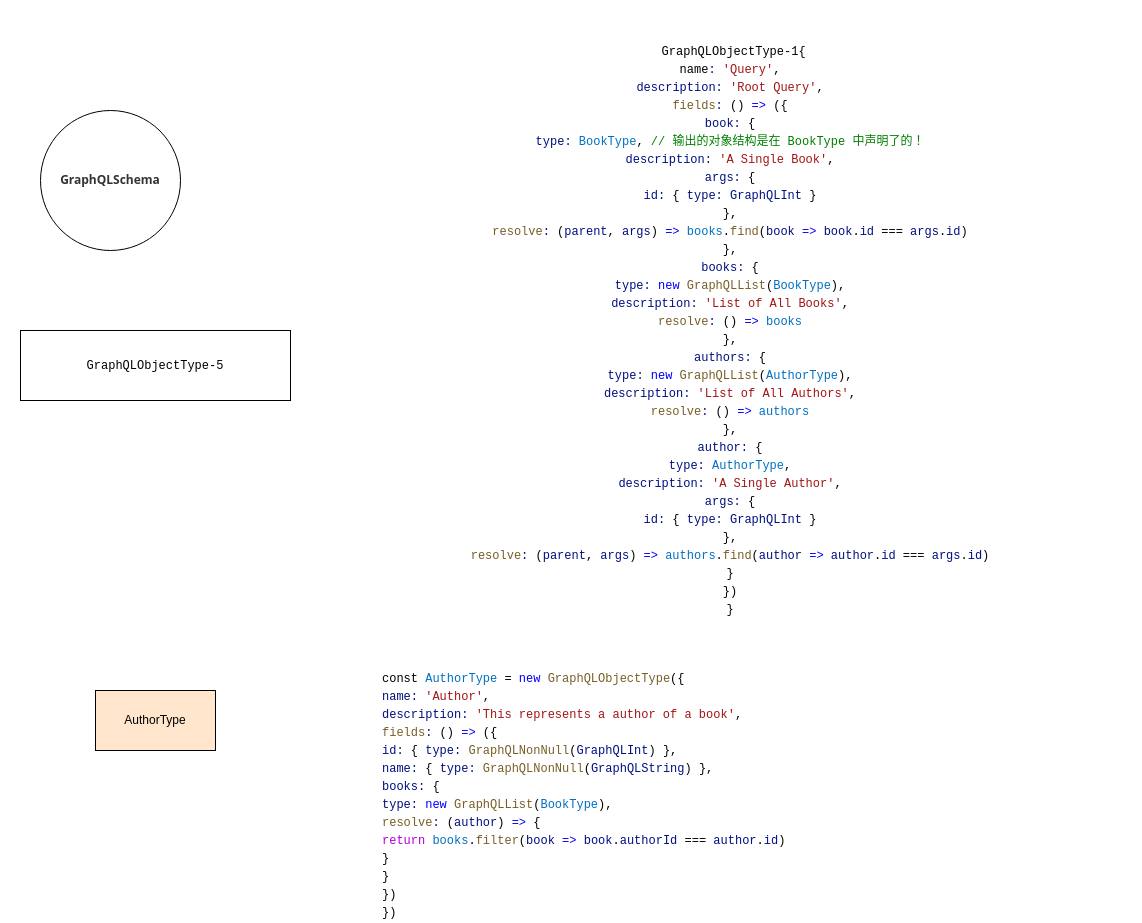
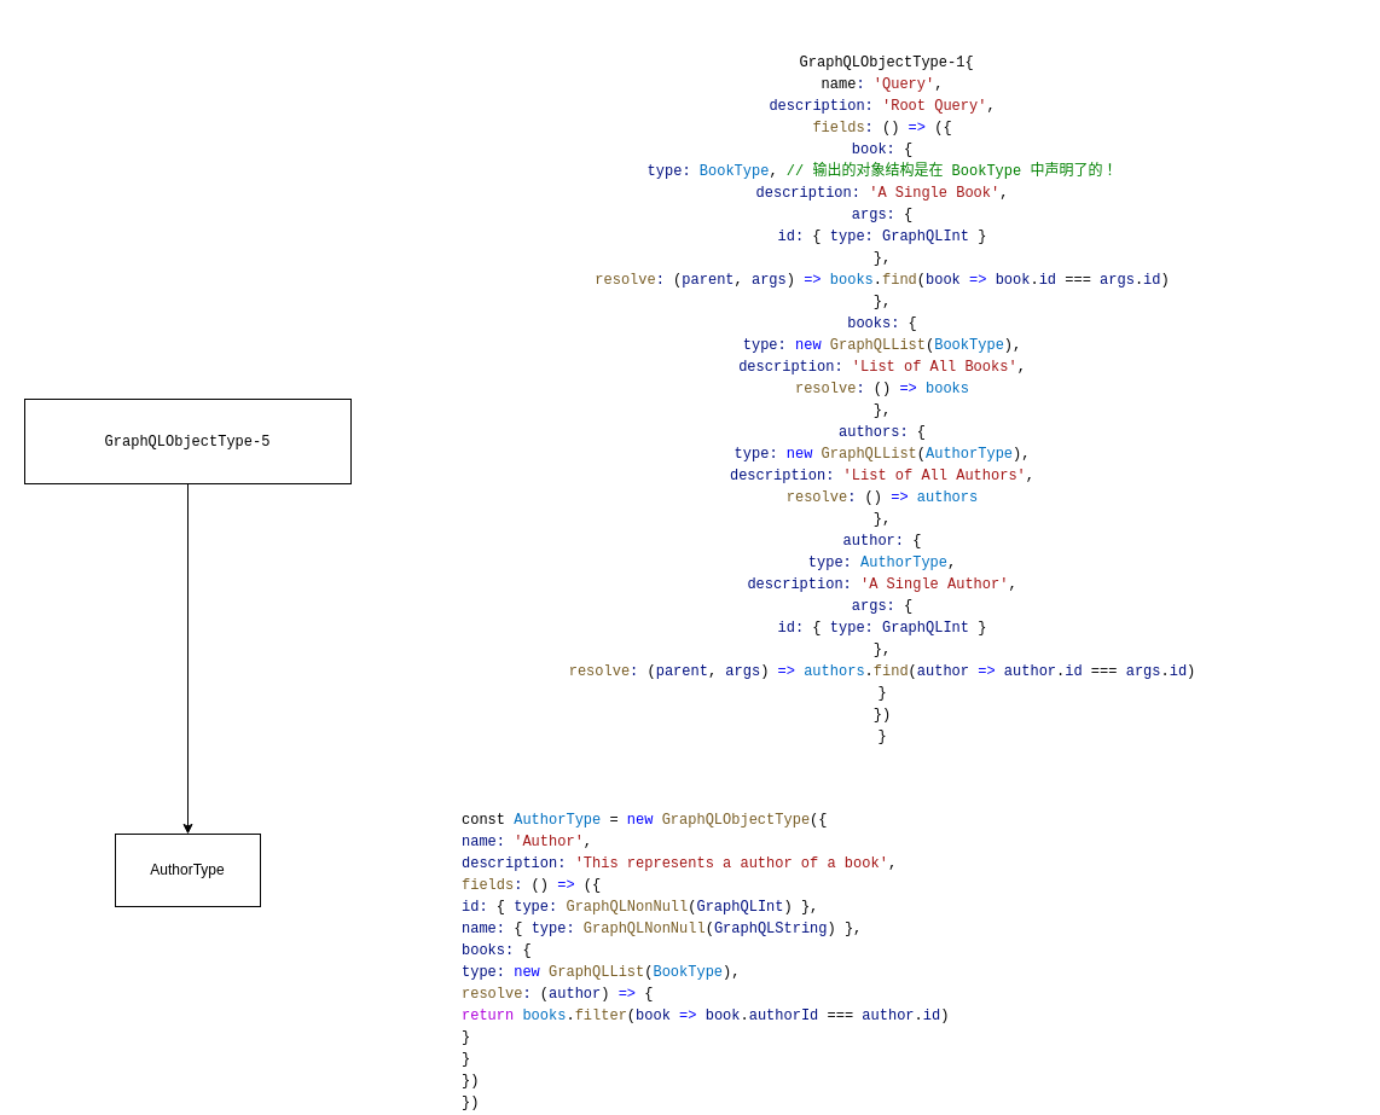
  <mxCell id="0" />
  <mxCell id="1" parent="0" />
- <mxCell id="2" value="&lt;h5 style=&quot;box-sizing: border-box; break-after: avoid-page; break-inside: avoid; orphans: 4; font-size: 1em; margin-top: 1rem; margin-bottom: 1rem; position: relative; line-height: 1.4; cursor: text; caret-color: rgb(51, 51, 51); color: rgb(51, 51, 51); font-family: &amp;quot;Open Sans&amp;quot;, &amp;quot;Clear Sans&amp;quot;, &amp;quot;Helvetica Neue&amp;quot;, Helvetica, Arial, &amp;quot;Segoe UI Emoji&amp;quot;, sans-serif; text-align: start; background-color: rgb(255, 255, 255);&quot; class=&quot;md-end-block md-heading md-focus&quot;&gt;GraphQLSchema&lt;/h5&gt;" style="ellipse;whiteSpace=wrap;html=1;aspect=fixed;" vertex="1" parent="1"><mxGeometry x="40" y="110" width="140" height="140" as="geometry" /></mxCell>
+ <mxCell id="3" value="" style="edgeStyle=orthogonalEdgeStyle;rounded=0;orthogonalLoop=1;jettySize=auto;html=1;" edge="1" parent="1" source="4" target="6"><mxGeometry relative="1" as="geometry" /></mxCell>
  <mxCell id="4" value="&lt;div style=&quot;background-color: rgb(255, 255, 255); font-family: Menlo, Monaco, &amp;quot;Courier New&amp;quot;, monospace; line-height: 18px;&quot;&gt;GraphQLObjectType-5&lt;/div&gt;" style="rounded=0;whiteSpace=wrap;html=1;" vertex="1" parent="1"><mxGeometry x="20" y="330" width="270" height="70" as="geometry" /></mxCell>
  <mxCell id="5" value="&lt;div style=&quot;background-color: rgb(255, 255, 255); font-family: Menlo, Monaco, &amp;quot;Courier New&amp;quot;, monospace; line-height: 18px;&quot;&gt;&lt;div&gt;&amp;nbsp;GraphQLObjectType-1{&lt;/div&gt;&lt;div&gt;  name&lt;span style=&quot;color: #001080;&quot;&gt;:&lt;/span&gt; &lt;span style=&quot;color: #a31515;&quot;&gt;'Query'&lt;/span&gt;,&lt;/div&gt;&lt;div&gt;  &lt;span style=&quot;color: #001080;&quot;&gt;description&lt;/span&gt;&lt;span style=&quot;color: #001080;&quot;&gt;:&lt;/span&gt; &lt;span style=&quot;color: #a31515;&quot;&gt;'Root Query'&lt;/span&gt;,&lt;/div&gt;&lt;div&gt;  &lt;span style=&quot;color: #795e26;&quot;&gt;fields&lt;/span&gt;&lt;span style=&quot;color: #001080;&quot;&gt;:&lt;/span&gt; () &lt;span style=&quot;color: #0000ff;&quot;&gt;=&amp;gt;&lt;/span&gt; ({&lt;/div&gt;&lt;div&gt;    &lt;span style=&quot;color: #001080;&quot;&gt;book&lt;/span&gt;&lt;span style=&quot;color: #001080;&quot;&gt;:&lt;/span&gt; {&lt;/div&gt;&lt;div&gt;      &lt;span style=&quot;color: #001080;&quot;&gt;type&lt;/span&gt;&lt;span style=&quot;color: #001080;&quot;&gt;:&lt;/span&gt; &lt;span style=&quot;color: #0070c1;&quot;&gt;BookType&lt;/span&gt;,  &lt;span style=&quot;color: #008000;&quot;&gt;// 输出的对象结构是在 BookType 中声明了的！&lt;/span&gt;&lt;/div&gt;&lt;div&gt;      &lt;span style=&quot;color: #001080;&quot;&gt;description&lt;/span&gt;&lt;span style=&quot;color: #001080;&quot;&gt;:&lt;/span&gt; &lt;span style=&quot;color: #a31515;&quot;&gt;'A Single Book'&lt;/span&gt;,&lt;/div&gt;&lt;div&gt;      &lt;span style=&quot;color: #001080;&quot;&gt;args&lt;/span&gt;&lt;span style=&quot;color: #001080;&quot;&gt;:&lt;/span&gt; {&lt;/div&gt;&lt;div&gt;        &lt;span style=&quot;color: #001080;&quot;&gt;id&lt;/span&gt;&lt;span style=&quot;color: #001080;&quot;&gt;:&lt;/span&gt; { &lt;span style=&quot;color: #001080;&quot;&gt;type&lt;/span&gt;&lt;span style=&quot;color: #001080;&quot;&gt;:&lt;/span&gt; &lt;span style=&quot;color: #001080;&quot;&gt;GraphQLInt&lt;/span&gt; }&lt;/div&gt;&lt;div&gt;      },&lt;/div&gt;&lt;div&gt;      &lt;span style=&quot;color: #795e26;&quot;&gt;resolve&lt;/span&gt;&lt;span style=&quot;color: #001080;&quot;&gt;:&lt;/span&gt; (&lt;span style=&quot;color: #001080;&quot;&gt;parent&lt;/span&gt;, &lt;span style=&quot;color: #001080;&quot;&gt;args&lt;/span&gt;) &lt;span style=&quot;color: #0000ff;&quot;&gt;=&amp;gt;&lt;/span&gt; &lt;span style=&quot;color: #0070c1;&quot;&gt;books&lt;/span&gt;.&lt;span style=&quot;color: #795e26;&quot;&gt;find&lt;/span&gt;(&lt;span style=&quot;color: #001080;&quot;&gt;book&lt;/span&gt; &lt;span style=&quot;color: #0000ff;&quot;&gt;=&amp;gt;&lt;/span&gt; &lt;span style=&quot;color: #001080;&quot;&gt;book&lt;/span&gt;.&lt;span style=&quot;color: #001080;&quot;&gt;id&lt;/span&gt; === &lt;span style=&quot;color: #001080;&quot;&gt;args&lt;/span&gt;.&lt;span style=&quot;color: #001080;&quot;&gt;id&lt;/span&gt;)&lt;/div&gt;&lt;div&gt;    },&lt;/div&gt;&lt;div&gt;    &lt;span style=&quot;color: #001080;&quot;&gt;books&lt;/span&gt;&lt;span style=&quot;color: #001080;&quot;&gt;:&lt;/span&gt; {&lt;/div&gt;&lt;div&gt;      &lt;span style=&quot;color: #001080;&quot;&gt;type&lt;/span&gt;&lt;span style=&quot;color: #001080;&quot;&gt;:&lt;/span&gt; &lt;span style=&quot;color: #0000ff;&quot;&gt;new&lt;/span&gt; &lt;span style=&quot;color: #795e26;&quot;&gt;GraphQLList&lt;/span&gt;(&lt;span style=&quot;color: #0070c1;&quot;&gt;BookType&lt;/span&gt;),&lt;/div&gt;&lt;div&gt;      &lt;span style=&quot;color: #001080;&quot;&gt;description&lt;/span&gt;&lt;span style=&quot;color: #001080;&quot;&gt;:&lt;/span&gt; &lt;span style=&quot;color: #a31515;&quot;&gt;'List of All Books'&lt;/span&gt;,&lt;/div&gt;&lt;div&gt;      &lt;span style=&quot;color: #795e26;&quot;&gt;resolve&lt;/span&gt;&lt;span style=&quot;color: #001080;&quot;&gt;:&lt;/span&gt; () &lt;span style=&quot;color: #0000ff;&quot;&gt;=&amp;gt;&lt;/span&gt; &lt;span style=&quot;color: #0070c1;&quot;&gt;books&lt;/span&gt;&lt;/div&gt;&lt;div&gt;    },&lt;/div&gt;&lt;div&gt;    &lt;span style=&quot;color: #001080;&quot;&gt;authors&lt;/span&gt;&lt;span style=&quot;color: #001080;&quot;&gt;:&lt;/span&gt; {&lt;/div&gt;&lt;div&gt;      &lt;span style=&quot;color: #001080;&quot;&gt;type&lt;/span&gt;&lt;span style=&quot;color: #001080;&quot;&gt;:&lt;/span&gt; &lt;span style=&quot;color: #0000ff;&quot;&gt;new&lt;/span&gt; &lt;span style=&quot;color: #795e26;&quot;&gt;GraphQLList&lt;/span&gt;(&lt;span style=&quot;color: #0070c1;&quot;&gt;AuthorType&lt;/span&gt;),&lt;/div&gt;&lt;div&gt;      &lt;span style=&quot;color: #001080;&quot;&gt;description&lt;/span&gt;&lt;span style=&quot;color: #001080;&quot;&gt;:&lt;/span&gt; &lt;span style=&quot;color: #a31515;&quot;&gt;'List of All Authors'&lt;/span&gt;,&lt;/div&gt;&lt;div&gt;      &lt;span style=&quot;color: #795e26;&quot;&gt;resolve&lt;/span&gt;&lt;span style=&quot;color: #001080;&quot;&gt;:&lt;/span&gt; () &lt;span style=&quot;color: #0000ff;&quot;&gt;=&amp;gt;&lt;/span&gt; &lt;span style=&quot;color: #0070c1;&quot;&gt;authors&lt;/span&gt;&lt;/div&gt;&lt;div&gt;    },&lt;/div&gt;&lt;div&gt;    &lt;span style=&quot;color: #001080;&quot;&gt;author&lt;/span&gt;&lt;span style=&quot;color: #001080;&quot;&gt;:&lt;/span&gt; {&lt;/div&gt;&lt;div&gt;      &lt;span style=&quot;color: #001080;&quot;&gt;type&lt;/span&gt;&lt;span style=&quot;color: #001080;&quot;&gt;:&lt;/span&gt; &lt;span style=&quot;color: #0070c1;&quot;&gt;AuthorType&lt;/span&gt;,&lt;/div&gt;&lt;div&gt;      &lt;span style=&quot;color: #001080;&quot;&gt;description&lt;/span&gt;&lt;span style=&quot;color: #001080;&quot;&gt;:&lt;/span&gt; &lt;span style=&quot;color: #a31515;&quot;&gt;'A Single Author'&lt;/span&gt;,&lt;/div&gt;&lt;div&gt;      &lt;span style=&quot;color: #001080;&quot;&gt;args&lt;/span&gt;&lt;span style=&quot;color: #001080;&quot;&gt;:&lt;/span&gt; {&lt;/div&gt;&lt;div&gt;        &lt;span style=&quot;color: #001080;&quot;&gt;id&lt;/span&gt;&lt;span style=&quot;color: #001080;&quot;&gt;:&lt;/span&gt; { &lt;span style=&quot;color: #001080;&quot;&gt;type&lt;/span&gt;&lt;span style=&quot;color: #001080;&quot;&gt;:&lt;/span&gt; &lt;span style=&quot;color: #001080;&quot;&gt;GraphQLInt&lt;/span&gt; }&lt;/div&gt;&lt;div&gt;      },&lt;/div&gt;&lt;div&gt;      &lt;span style=&quot;color: #795e26;&quot;&gt;resolve&lt;/span&gt;&lt;span style=&quot;color: #001080;&quot;&gt;:&lt;/span&gt; (&lt;span style=&quot;color: #001080;&quot;&gt;parent&lt;/span&gt;, &lt;span style=&quot;color: #001080;&quot;&gt;args&lt;/span&gt;) &lt;span style=&quot;color: #0000ff;&quot;&gt;=&amp;gt;&lt;/span&gt; &lt;span style=&quot;color: #0070c1;&quot;&gt;authors&lt;/span&gt;.&lt;span style=&quot;color: #795e26;&quot;&gt;find&lt;/span&gt;(&lt;span style=&quot;color: #001080;&quot;&gt;author&lt;/span&gt; &lt;span style=&quot;color: #0000ff;&quot;&gt;=&amp;gt;&lt;/span&gt; &lt;span style=&quot;color: #001080;&quot;&gt;author&lt;/span&gt;.&lt;span style=&quot;color: #001080;&quot;&gt;id&lt;/span&gt; === &lt;span style=&quot;color: #001080;&quot;&gt;args&lt;/span&gt;.&lt;span style=&quot;color: #001080;&quot;&gt;id&lt;/span&gt;)&lt;/div&gt;&lt;div&gt;    }&lt;/div&gt;&lt;div&gt;  })&lt;/div&gt;&lt;div&gt;}&lt;/div&gt;&lt;/div&gt;" style="text;html=1;strokeColor=none;fillColor=none;align=center;verticalAlign=middle;whiteSpace=wrap;rounded=0;" vertex="1" parent="1"><mxGeometry x="340" y="20" width="780" height="620" as="geometry" /></mxCell>
- <mxCell id="6" value="AuthorType" style="whiteSpace=wrap;html=1;rounded=0;fillColor=#ffe6cc;" vertex="1" parent="1"><mxGeometry x="95" y="690" width="120" height="60" as="geometry" /></mxCell>
+ <mxCell id="6" value="AuthorType" style="whiteSpace=wrap;html=1;rounded=0;" vertex="1" parent="1"><mxGeometry x="95" y="690" width="120" height="60" as="geometry" /></mxCell>
  <mxCell id="7" value="&lt;div style=&quot;background-color: rgb(255, 255, 255); font-family: Menlo, Monaco, &amp;quot;Courier New&amp;quot;, monospace; line-height: 18px;&quot;&gt;&lt;div&gt;const &lt;span style=&quot;color: #0070c1;&quot;&gt;AuthorType&lt;/span&gt; = &lt;span style=&quot;color: #0000ff;&quot;&gt;new&lt;/span&gt; &lt;span style=&quot;color: #795e26;&quot;&gt;GraphQLObjectType&lt;/span&gt;({&lt;/div&gt;&lt;div&gt;  &lt;span style=&quot;color: #001080;&quot;&gt;name&lt;/span&gt;&lt;span style=&quot;color: #001080;&quot;&gt;:&lt;/span&gt; &lt;span style=&quot;color: #a31515;&quot;&gt;'Author'&lt;/span&gt;,&lt;/div&gt;&lt;div&gt;  &lt;span style=&quot;color: #001080;&quot;&gt;description&lt;/span&gt;&lt;span style=&quot;color: #001080;&quot;&gt;:&lt;/span&gt; &lt;span style=&quot;color: #a31515;&quot;&gt;'This represents a author of a book'&lt;/span&gt;,&lt;/div&gt;&lt;div&gt;  &lt;span style=&quot;color: #795e26;&quot;&gt;fields&lt;/span&gt;&lt;span style=&quot;color: #001080;&quot;&gt;:&lt;/span&gt; () &lt;span style=&quot;color: #0000ff;&quot;&gt;=&amp;gt;&lt;/span&gt; ({&lt;/div&gt;&lt;div&gt;    &lt;span style=&quot;color: #001080;&quot;&gt;id&lt;/span&gt;&lt;span style=&quot;color: #001080;&quot;&gt;:&lt;/span&gt; { &lt;span style=&quot;color: #001080;&quot;&gt;type&lt;/span&gt;&lt;span style=&quot;color: #001080;&quot;&gt;:&lt;/span&gt; &lt;span style=&quot;color: #795e26;&quot;&gt;GraphQLNonNull&lt;/span&gt;(&lt;span style=&quot;color: #001080;&quot;&gt;GraphQLInt&lt;/span&gt;) },&lt;/div&gt;&lt;div&gt;    &lt;span style=&quot;color: #001080;&quot;&gt;name&lt;/span&gt;&lt;span style=&quot;color: #001080;&quot;&gt;:&lt;/span&gt; { &lt;span style=&quot;color: #001080;&quot;&gt;type&lt;/span&gt;&lt;span style=&quot;color: #001080;&quot;&gt;:&lt;/span&gt; &lt;span style=&quot;color: #795e26;&quot;&gt;GraphQLNonNull&lt;/span&gt;(&lt;span style=&quot;color: #001080;&quot;&gt;GraphQLString&lt;/span&gt;) },&lt;/div&gt;&lt;div&gt;    &lt;span style=&quot;color: #001080;&quot;&gt;books&lt;/span&gt;&lt;span style=&quot;color: #001080;&quot;&gt;:&lt;/span&gt; {&lt;/div&gt;&lt;div&gt;      &lt;span style=&quot;color: #001080;&quot;&gt;type&lt;/span&gt;&lt;span style=&quot;color: #001080;&quot;&gt;:&lt;/span&gt; &lt;span style=&quot;color: #0000ff;&quot;&gt;new&lt;/span&gt; &lt;span style=&quot;color: #795e26;&quot;&gt;GraphQLList&lt;/span&gt;(&lt;span style=&quot;color: #0070c1;&quot;&gt;BookType&lt;/span&gt;),&lt;/div&gt;&lt;div&gt;      &lt;span style=&quot;color: #795e26;&quot;&gt;resolve&lt;/span&gt;&lt;span style=&quot;color: #001080;&quot;&gt;:&lt;/span&gt; (&lt;span style=&quot;color: #001080;&quot;&gt;author&lt;/span&gt;) &lt;span style=&quot;color: #0000ff;&quot;&gt;=&amp;gt;&lt;/span&gt; {&lt;/div&gt;&lt;div&gt;        &lt;span style=&quot;color: #af00db;&quot;&gt;return&lt;/span&gt; &lt;span style=&quot;color: #0070c1;&quot;&gt;books&lt;/span&gt;.&lt;span style=&quot;color: #795e26;&quot;&gt;filter&lt;/span&gt;(&lt;span style=&quot;color: #001080;&quot;&gt;book&lt;/span&gt; &lt;span style=&quot;color: #0000ff;&quot;&gt;=&amp;gt;&lt;/span&gt; &lt;span style=&quot;color: #001080;&quot;&gt;book&lt;/span&gt;.&lt;span style=&quot;color: #001080;&quot;&gt;authorId&lt;/span&gt; === &lt;span style=&quot;color: #001080;&quot;&gt;author&lt;/span&gt;.&lt;span style=&quot;color: #001080;&quot;&gt;id&lt;/span&gt;)&lt;/div&gt;&lt;div&gt;      }&lt;/div&gt;&lt;div&gt;    }&lt;/div&gt;&lt;div&gt;  })&lt;/div&gt;&lt;div&gt;})&lt;/div&gt;&lt;/div&gt;" style="text;html=1;strokeColor=none;fillColor=none;align=left;verticalAlign=middle;whiteSpace=wrap;rounded=0;" vertex="1" parent="1"><mxGeometry x="380" y="780" width="640" height="30" as="geometry" /></mxCell>
